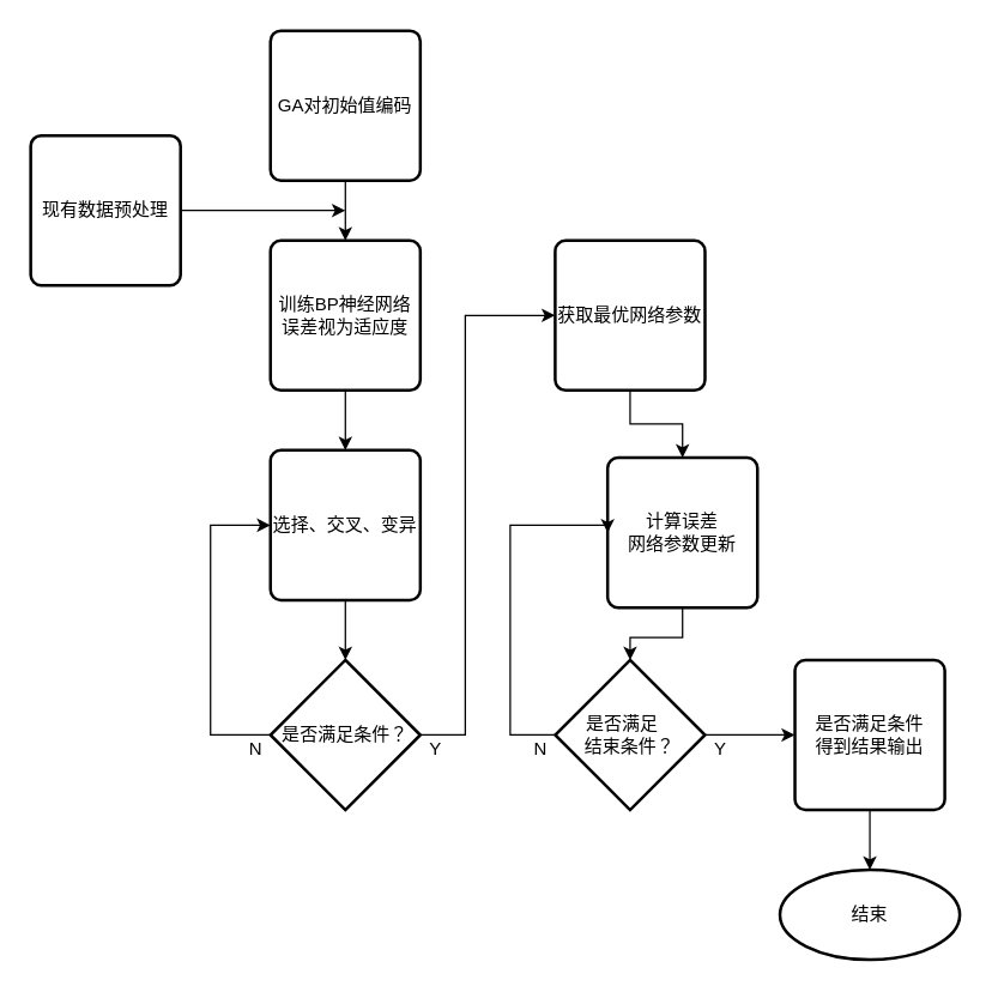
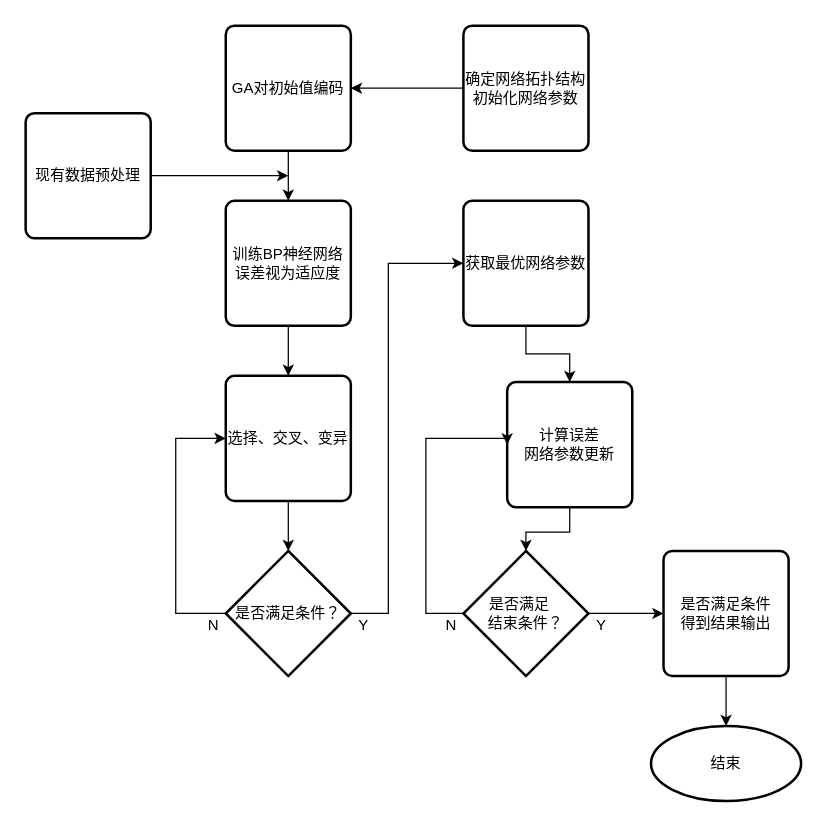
  <mxCell id="0" />
  <mxCell id="1" parent="0" />
  <mxCell id="2" style="edgeStyle=orthogonalEdgeStyle;rounded=0;orthogonalLoop=1;jettySize=auto;html=1;exitX=1;exitY=0.5;exitDx=0;exitDy=0;" edge="1" parent="1" source="3"><mxGeometry relative="1" as="geometry"><mxPoint x="230" y="140" as="targetPoint" /></mxGeometry></mxCell>
  <mxCell id="3" value="现有数据预处理" style="rounded=1;whiteSpace=wrap;html=1;absoluteArcSize=1;arcSize=14;strokeWidth=2;" vertex="1" parent="1"><mxGeometry x="20" y="90" width="100" height="100" as="geometry" /></mxCell>
  <mxCell id="4" value="" style="edgeStyle=orthogonalEdgeStyle;rounded=0;orthogonalLoop=1;jettySize=auto;html=1;" edge="1" parent="1" source="5" target="9"><mxGeometry relative="1" as="geometry" /></mxCell>
  <mxCell id="5" value="GA对初始值编码" style="rounded=1;whiteSpace=wrap;html=1;absoluteArcSize=1;arcSize=14;strokeWidth=2;" vertex="1" parent="1"><mxGeometry x="180" y="20" width="100" height="100" as="geometry" /></mxCell>
+ <mxCell id="6" value="" style="edgeStyle=orthogonalEdgeStyle;rounded=0;orthogonalLoop=1;jettySize=auto;html=1;" edge="1" parent="1" source="7" target="5"><mxGeometry relative="1" as="geometry" /></mxCell>
+ <mxCell id="7" value="确定网络拓扑结构&lt;br&gt;初始化网络参数" style="rounded=1;whiteSpace=wrap;html=1;absoluteArcSize=1;arcSize=14;strokeWidth=2;" vertex="1" parent="1"><mxGeometry x="370" y="20" width="100" height="100" as="geometry" /></mxCell>
  <mxCell id="8" value="" style="edgeStyle=orthogonalEdgeStyle;rounded=0;orthogonalLoop=1;jettySize=auto;html=1;" edge="1" parent="1" source="9" target="11"><mxGeometry relative="1" as="geometry" /></mxCell>
  <mxCell id="9" value="训练BP神经网络&lt;br&gt;误差视为适应度" style="rounded=1;whiteSpace=wrap;html=1;absoluteArcSize=1;arcSize=14;strokeWidth=2;" vertex="1" parent="1"><mxGeometry x="180" y="160" width="100" height="100" as="geometry" /></mxCell>
  <mxCell id="10" value="" style="edgeStyle=orthogonalEdgeStyle;rounded=0;orthogonalLoop=1;jettySize=auto;html=1;" edge="1" parent="1" source="11" target="14"><mxGeometry relative="1" as="geometry" /></mxCell>
  <mxCell id="11" value="选择、交叉、变异" style="rounded=1;whiteSpace=wrap;html=1;absoluteArcSize=1;arcSize=14;strokeWidth=2;" vertex="1" parent="1"><mxGeometry x="180" y="300" width="100" height="100" as="geometry" /></mxCell>
  <mxCell id="12" style="edgeStyle=orthogonalEdgeStyle;rounded=0;orthogonalLoop=1;jettySize=auto;html=1;entryX=0;entryY=0.5;entryDx=0;entryDy=0;" edge="1" parent="1" source="14" target="11"><mxGeometry relative="1" as="geometry"><Array as="points"><mxPoint x="140" y="490" /><mxPoint x="140" y="350" /></Array></mxGeometry></mxCell>
  <mxCell id="13" style="edgeStyle=orthogonalEdgeStyle;rounded=0;orthogonalLoop=1;jettySize=auto;html=1;entryX=0;entryY=0.5;entryDx=0;entryDy=0;" edge="1" parent="1" source="14" target="16"><mxGeometry relative="1" as="geometry"><Array as="points"><mxPoint x="310" y="490" /><mxPoint x="310" y="210" /></Array></mxGeometry></mxCell>
  <mxCell id="14" value="是否满足条件？" style="strokeWidth=2;html=1;shape=mxgraph.flowchart.decision;whiteSpace=wrap;" vertex="1" parent="1"><mxGeometry x="180" y="440" width="100" height="100" as="geometry" /></mxCell>
  <mxCell id="15" value="" style="edgeStyle=orthogonalEdgeStyle;rounded=0;orthogonalLoop=1;jettySize=auto;html=1;" edge="1" parent="1" source="16" target="18"><mxGeometry relative="1" as="geometry" /></mxCell>
  <mxCell id="16" value="获取最优网络参数" style="rounded=1;whiteSpace=wrap;html=1;absoluteArcSize=1;arcSize=14;strokeWidth=2;" vertex="1" parent="1"><mxGeometry x="370" y="160" width="100" height="100" as="geometry" /></mxCell>
  <mxCell id="17" value="" style="edgeStyle=orthogonalEdgeStyle;rounded=0;orthogonalLoop=1;jettySize=auto;html=1;" edge="1" parent="1" source="18" target="21"><mxGeometry relative="1" as="geometry" /></mxCell>
  <mxCell id="18" value="计算误差&lt;br&gt;网络参数更新" style="rounded=1;whiteSpace=wrap;html=1;absoluteArcSize=1;arcSize=14;strokeWidth=2;" vertex="1" parent="1"><mxGeometry x="405" y="305" width="100" height="100" as="geometry" /></mxCell>
  <mxCell id="19" style="edgeStyle=orthogonalEdgeStyle;rounded=0;orthogonalLoop=1;jettySize=auto;html=1;entryX=0;entryY=0.5;entryDx=0;entryDy=0;" edge="1" parent="1" source="21" target="18"><mxGeometry relative="1" as="geometry"><Array as="points"><mxPoint x="340" y="490" /><mxPoint x="340" y="350" /></Array></mxGeometry></mxCell>
  <mxCell id="20" value="" style="edgeStyle=orthogonalEdgeStyle;rounded=0;orthogonalLoop=1;jettySize=auto;html=1;" edge="1" parent="1" source="21" target="24"><mxGeometry relative="1" as="geometry" /></mxCell>
  <mxCell id="21" value="是否满足&amp;nbsp; &amp;nbsp;&lt;br&gt;结束条件？" style="strokeWidth=2;html=1;shape=mxgraph.flowchart.decision;whiteSpace=wrap;" vertex="1" parent="1"><mxGeometry x="370" y="440" width="100" height="100" as="geometry" /></mxCell>
  <mxCell id="22" value="结束" style="ellipse;whiteSpace=wrap;html=1;rounded=1;arcSize=14;strokeWidth=2;" vertex="1" parent="1"><mxGeometry x="520" y="580" width="120" height="60" as="geometry" /></mxCell>
  <mxCell id="23" value="" style="edgeStyle=orthogonalEdgeStyle;rounded=0;orthogonalLoop=1;jettySize=auto;html=1;" edge="1" parent="1" source="24" target="22"><mxGeometry relative="1" as="geometry" /></mxCell>
  <mxCell id="24" value="是否满足条件&lt;br&gt;得到结果输出" style="rounded=1;whiteSpace=wrap;html=1;absoluteArcSize=1;arcSize=14;strokeWidth=2;" vertex="1" parent="1"><mxGeometry x="530" y="440" width="100" height="100" as="geometry" /></mxCell>
  <mxCell id="25" value="N" style="text;html=1;align=center;verticalAlign=middle;resizable=0;points=[];autosize=1;strokeColor=none;fillColor=none;" vertex="1" parent="1"><mxGeometry x="160" y="490" width="20" height="20" as="geometry" /></mxCell>
  <mxCell id="26" value="N" style="text;html=1;align=center;verticalAlign=middle;resizable=0;points=[];autosize=1;strokeColor=none;fillColor=none;" vertex="1" parent="1"><mxGeometry x="350" y="490" width="20" height="20" as="geometry" /></mxCell>
  <mxCell id="27" value="Y" style="text;html=1;align=center;verticalAlign=middle;resizable=0;points=[];autosize=1;strokeColor=none;fillColor=none;" vertex="1" parent="1"><mxGeometry x="280" y="490" width="20" height="20" as="geometry" /></mxCell>
  <mxCell id="28" value="Y" style="text;html=1;align=center;verticalAlign=middle;resizable=0;points=[];autosize=1;strokeColor=none;fillColor=none;" vertex="1" parent="1"><mxGeometry x="470" y="490" width="20" height="20" as="geometry" /></mxCell>
